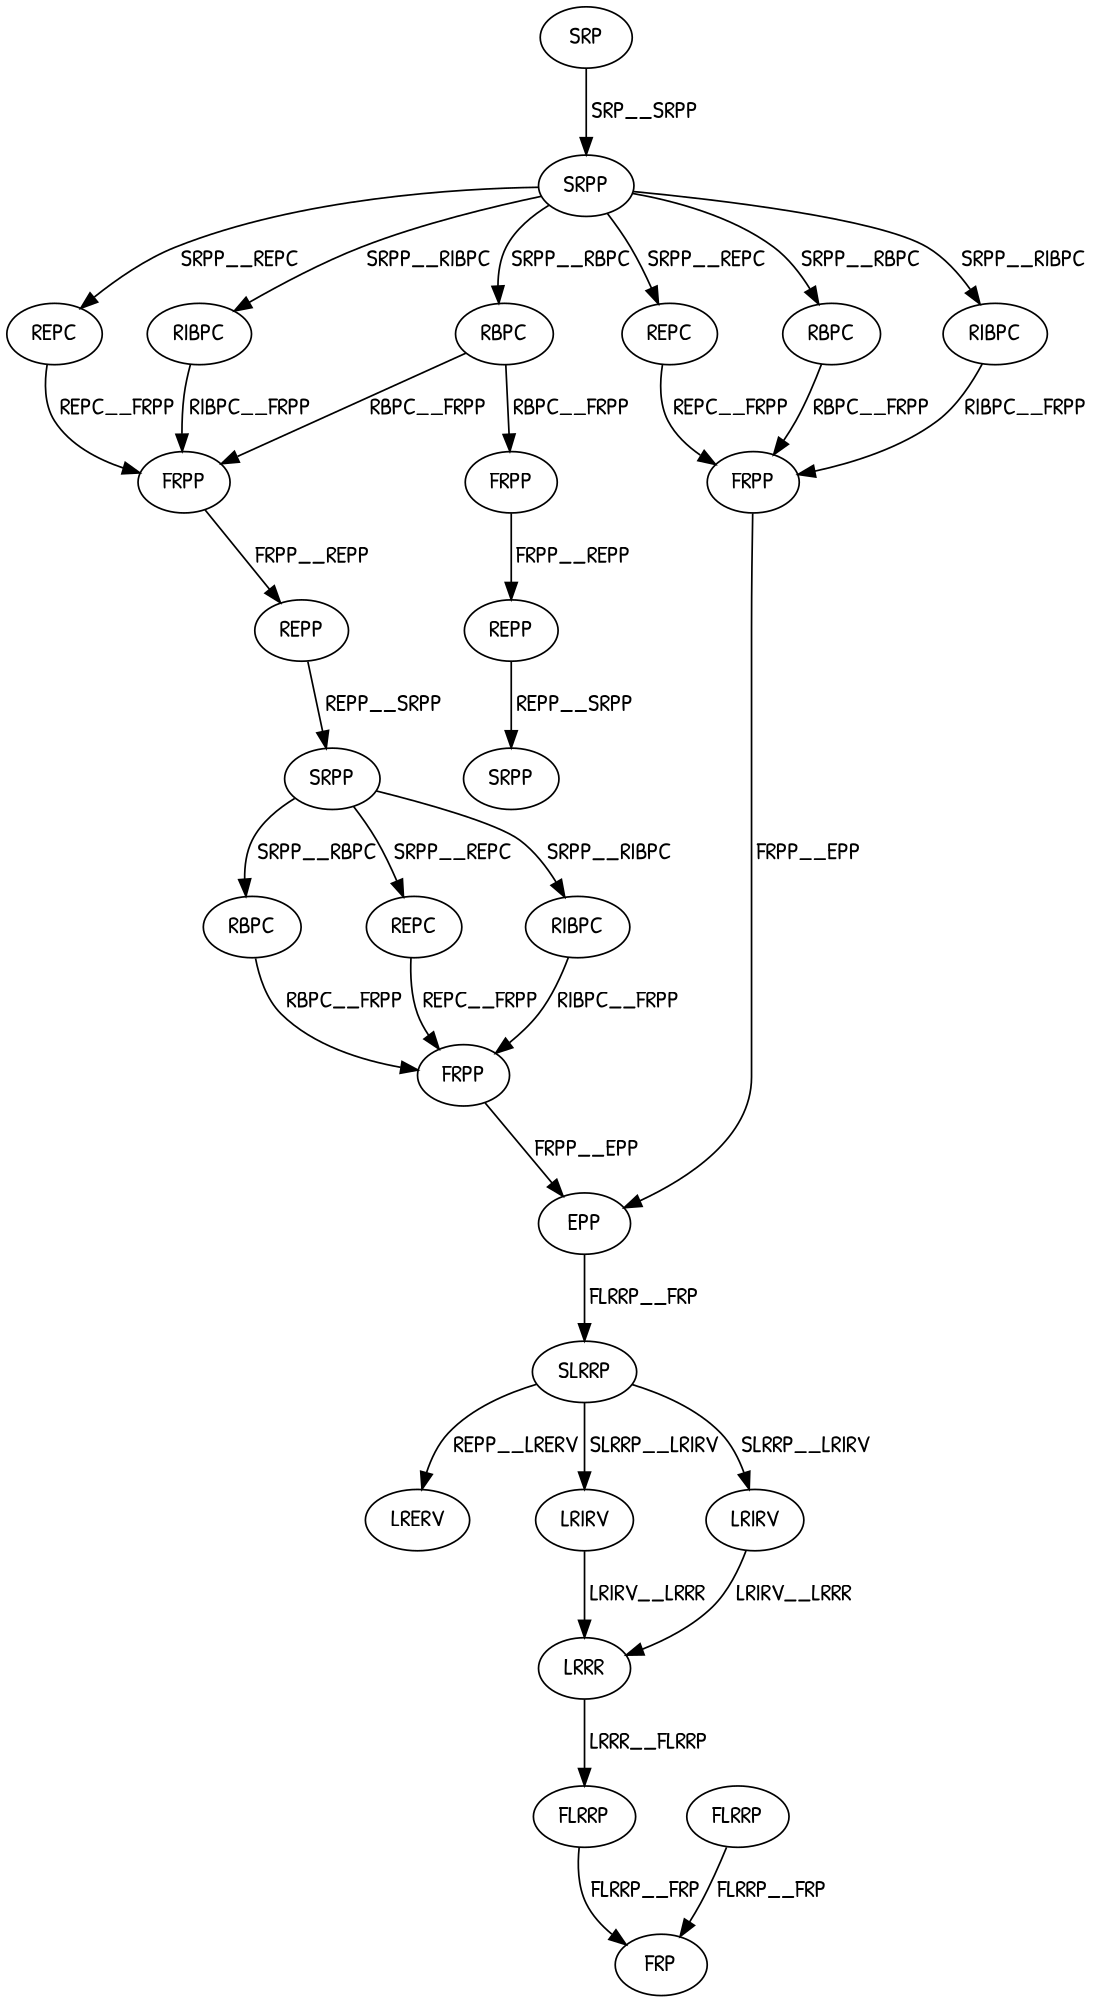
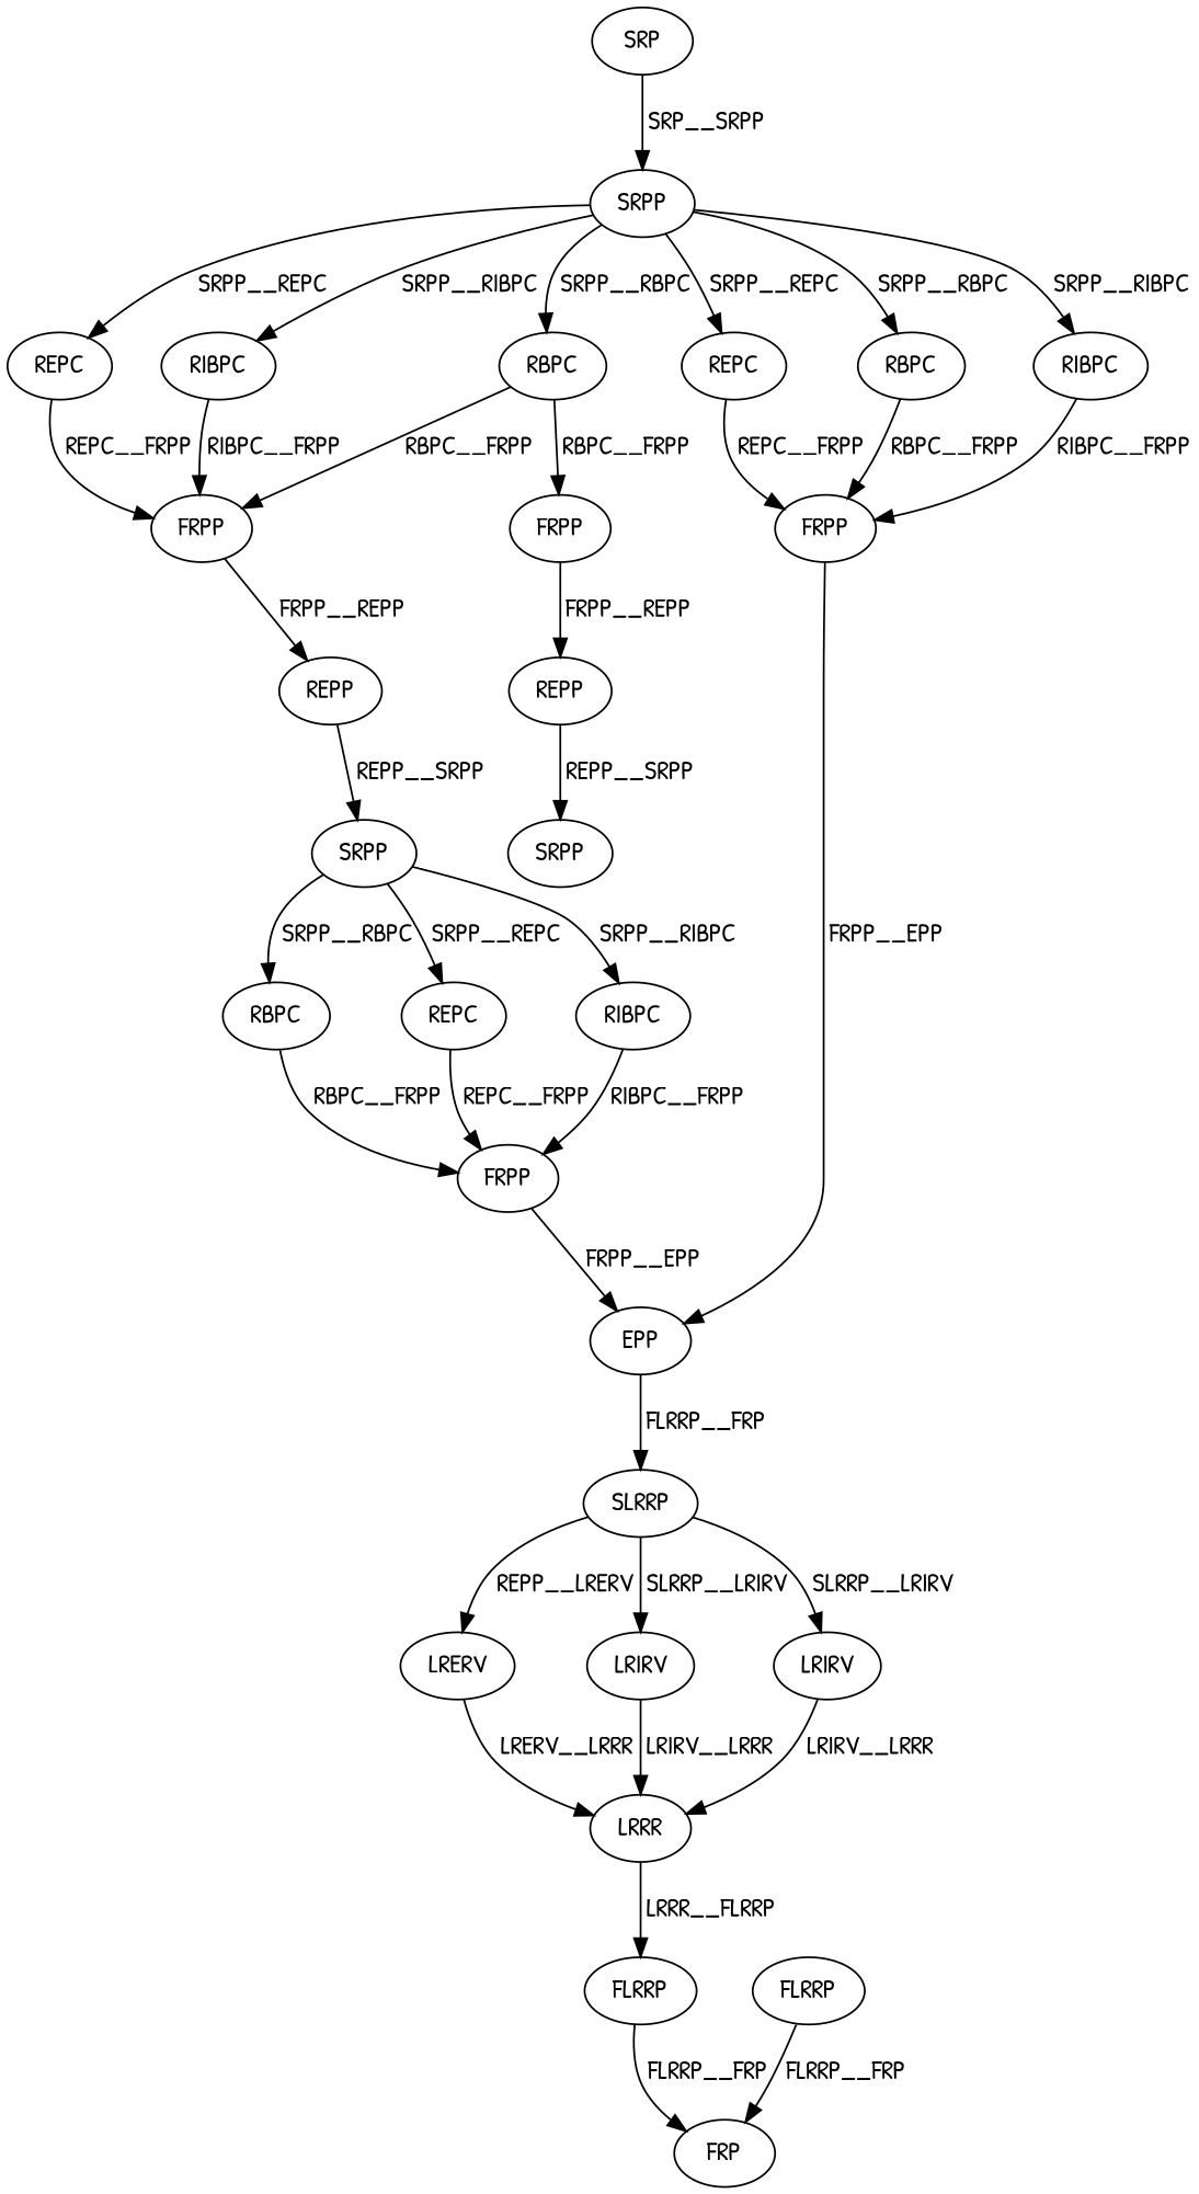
  digraph {
    fontname="Patrick Hand"
    node [color=black fontcolor=black fontname="Patrick Hand"]
    edge [color=black fontcolor=black fontname="Patrick Hand"]
    n1 [label=SRP]
    n2 [label=SRPP]
    n3 [label=REPC]
    n4 [label=RIBPC]
    n5 [label=RBPC]
    n6 [label=REPC]
    n7 [label=RBPC]
    n8 [label=RIBPC]
    n9 [label=FRPP]
    n10 [label=FRPP]
    n11 [label=FRPP]
    n12 [label=REPP]
    n13 [label=REPP]
    n14 [label=SRPP]
    n15 [label=RBPC]
    n16 [label=REPC]
    n17 [label=RIBPC]
    n18 [label=SRPP]
    n19 [label=EPP]
    n20 [label=FRPP]
    n21 [label=SLRRP]
    n22 [label=LRERV]
    n23 [label=LRIRV]
    n24 [label=LRIRV]
    n25 [label=LRRR]
    n26 [label=FLRRP]
    n27 [label=FLRRP]
    n28 [label=FRP]
    n1 -> n2 [label=" SRP__SRPP"]
    n2 -> n3 [label=" SRPP__REPC"]
    n2 -> n4 [label=" SRPP__RIBPC"]
    n2 -> n5 [label=" SRPP__RBPC"]
    n2 -> n6 [label=" SRPP__REPC"]
    n2 -> n7 [label=" SRPP__RBPC"]
    n2 -> n8 [label=" SRPP__RIBPC"]
    n3 -> n9 [label=" REPC__FRPP"]
    n4 -> n9 [label=" RIBPC__FRPP"]
    n5 -> n9 [label=" RBPC__FRPP"]
    n5 -> n10 [label=" RBPC__FRPP"]
    n6 -> n11 [label=" REPC__FRPP"]
    n7 -> n11 [label=" RBPC__FRPP"]
    n8 -> n11 [label=" RIBPC__FRPP"]
    n9 -> n12 [label=" FRPP__REPP"]
    n10 -> n13 [label=" FRPP__REPP"]
    n11 -> n19 [label=" FRPP__EPP"]
    n12 -> n14 [label=" REPP__SRPP"]
    n13 -> n18 [label=" REPP__SRPP"]
    n14 -> n15 [label=" SRPP__RBPC"]
    n14 -> n16 [label=" SRPP__REPC"]
    n14 -> n17 [label=" SRPP__RIBPC"]
    n15 -> n20 [label=" RBPC__FRPP"]
    n16 -> n20 [label=" REPC__FRPP"]
    n17 -> n20 [label=" RIBPC__FRPP"]
    n19 -> n21 [label=" FLRRP__FRP"]
    n20 -> n19 [label=" FRPP__EPP"]
    n21 -> n22 [label=" REPP__LRERV"]
    n21 -> n23 [label=" SLRRP__LRIRV"]
    n21 -> n24 [label=" SLRRP__LRIRV"]
+   n22 -> n25 [label=" LRERV__LRRR"]
    n23 -> n25 [label=" LRIRV__LRRR"]
    n24 -> n25 [label=" LRIRV__LRRR"]
    n25 -> n26 [label=" LRRR__FLRRP"]
    n26 -> n28 [label=" FLRRP__FRP"]
    n27 -> n28 [label=" FLRRP__FRP"]
  }
